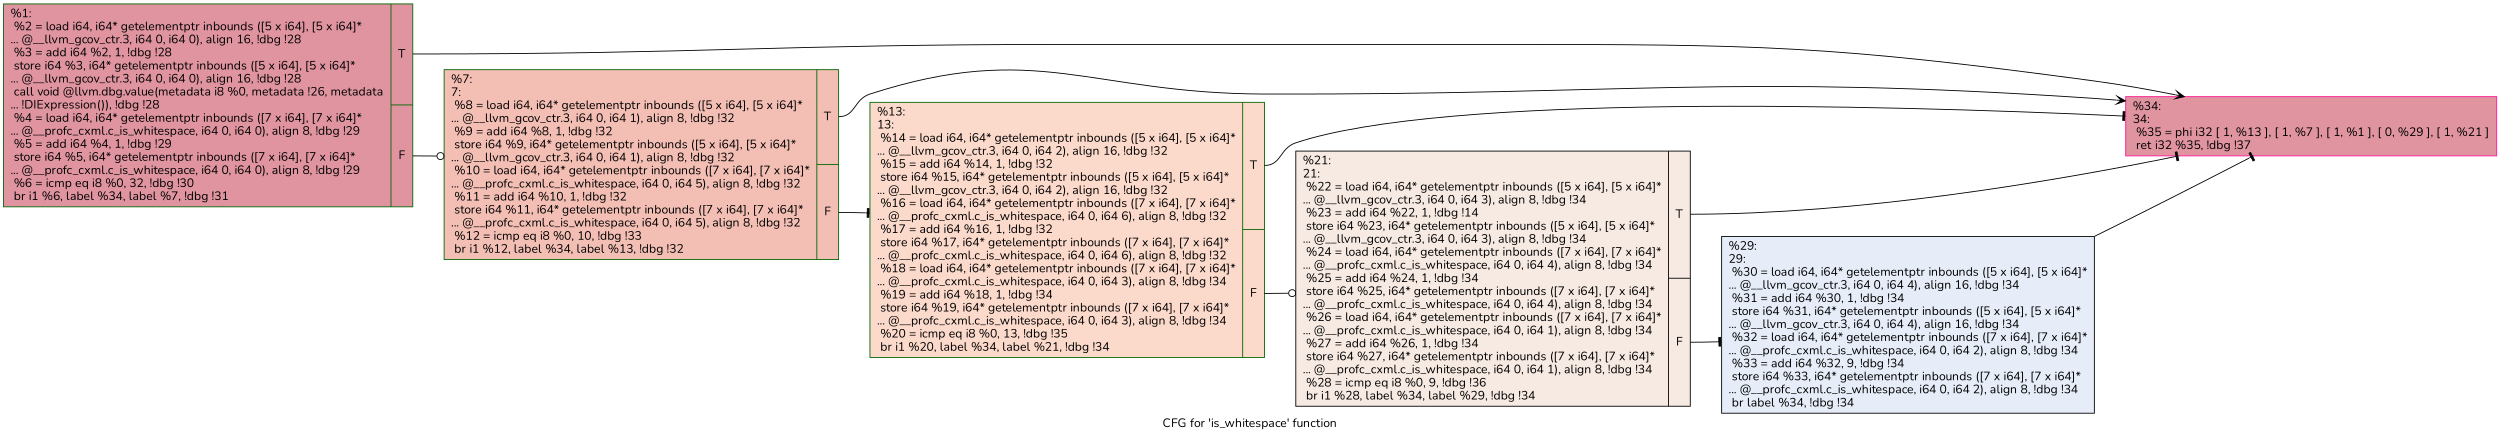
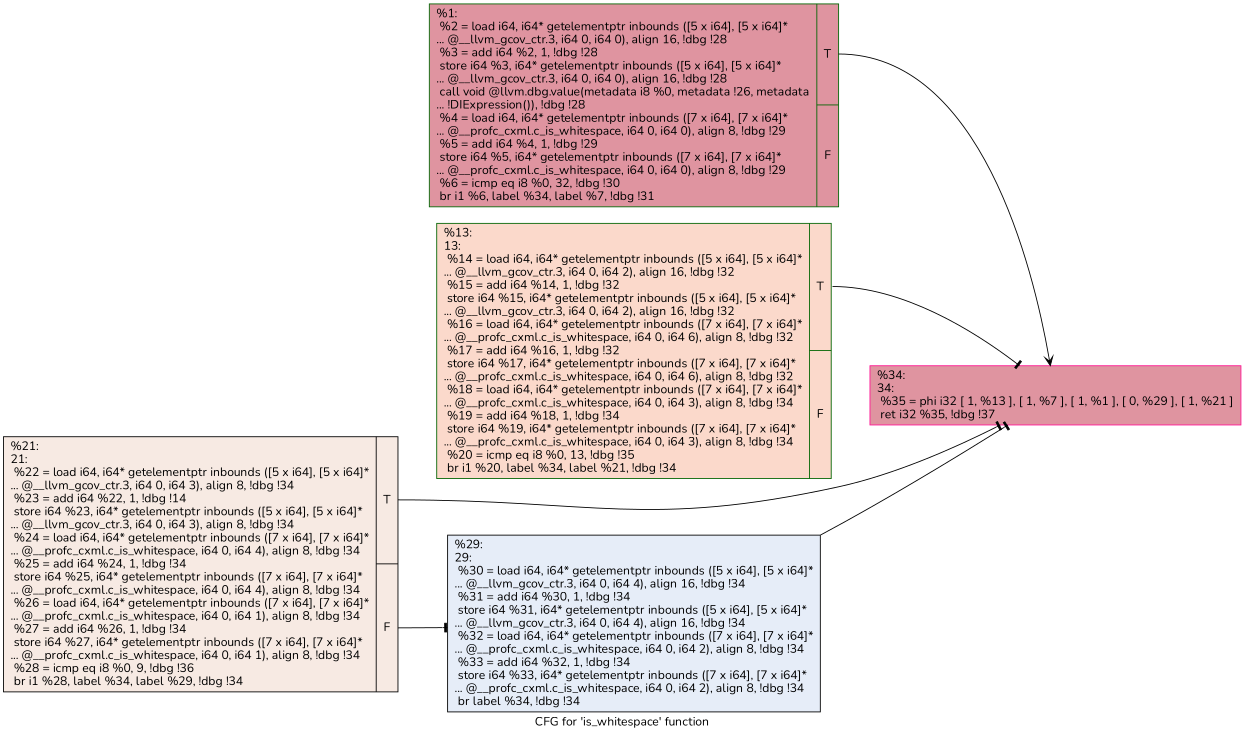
  digraph {
    fontname=Nunito
    label="CFG for 'is_whitespace' function"
    rankdir=LR
    node [color=darkgreen fillcolor="#b70d2870" fontname=Nunito shape=record style=filled]
    edge [arrowhead=tee fontname=Nunito tailport=s0]
    n1 [label="{%1:\l  %2 = load i64, i64* getelementptr inbounds ([5 x i64], [5 x i64]*\l... @__llvm_gcov_ctr.3, i64 0, i64 0), align 16, !dbg !28\l  %3 = add i64 %2, 1, !dbg !28\l  store i64 %3, i64* getelementptr inbounds ([5 x i64], [5 x i64]*\l... @__llvm_gcov_ctr.3, i64 0, i64 0), align 16, !dbg !28\l  call void @llvm.dbg.value(metadata i8 %0, metadata !26, metadata\l... !DIExpression()), !dbg !28\l  %4 = load i64, i64* getelementptr inbounds ([7 x i64], [7 x i64]*\l... @__profc_cxml.c_is_whitespace, i64 0, i64 0), align 8, !dbg !29\l  %5 = add i64 %4, 1, !dbg !29\l  store i64 %5, i64* getelementptr inbounds ([7 x i64], [7 x i64]*\l... @__profc_cxml.c_is_whitespace, i64 0, i64 0), align 8, !dbg !29\l  %6 = icmp eq i8 %0, 32, !dbg !30\l  br i1 %6, label %34, label %7, !dbg !31\l|{<s0>T|<s1>F}}"]
    n2 [color=deeppink label="{%34:\l34:                                               \l  %35 = phi i32 [ 1, %13 ], [ 1, %7 ], [ 1, %1 ], [ 0, %29 ], [ 1, %21 ]\l  ret i32 %35, !dbg !37\l}"]
-   n3 [fillcolor="#e36c5570" label="{%7:\l7:                                                \l  %8 = load i64, i64* getelementptr inbounds ([5 x i64], [5 x i64]*\l... @__llvm_gcov_ctr.3, i64 0, i64 1), align 8, !dbg !32\l  %9 = add i64 %8, 1, !dbg !32\l  store i64 %9, i64* getelementptr inbounds ([5 x i64], [5 x i64]*\l... @__llvm_gcov_ctr.3, i64 0, i64 1), align 8, !dbg !32\l  %10 = load i64, i64* getelementptr inbounds ([7 x i64], [7 x i64]*\l... @__profc_cxml.c_is_whitespace, i64 0, i64 5), align 8, !dbg !32\l  %11 = add i64 %10, 1, !dbg !32\l  store i64 %11, i64* getelementptr inbounds ([7 x i64], [7 x i64]*\l... @__profc_cxml.c_is_whitespace, i64 0, i64 5), align 8, !dbg !32\l  %12 = icmp eq i8 %0, 10, !dbg !33\l  br i1 %12, label %34, label %13, !dbg !32\l|{<s0>T|<s1>F}}"]
    n4 [fillcolor="#f7a88970" label="{%13:\l13:                                               \l  %14 = load i64, i64* getelementptr inbounds ([5 x i64], [5 x i64]*\l... @__llvm_gcov_ctr.3, i64 0, i64 2), align 16, !dbg !32\l  %15 = add i64 %14, 1, !dbg !32\l  store i64 %15, i64* getelementptr inbounds ([5 x i64], [5 x i64]*\l... @__llvm_gcov_ctr.3, i64 0, i64 2), align 16, !dbg !32\l  %16 = load i64, i64* getelementptr inbounds ([7 x i64], [7 x i64]*\l... @__profc_cxml.c_is_whitespace, i64 0, i64 6), align 8, !dbg !32\l  %17 = add i64 %16, 1, !dbg !32\l  store i64 %17, i64* getelementptr inbounds ([7 x i64], [7 x i64]*\l... @__profc_cxml.c_is_whitespace, i64 0, i64 6), align 8, !dbg !32\l  %18 = load i64, i64* getelementptr inbounds ([7 x i64], [7 x i64]*\l... @__profc_cxml.c_is_whitespace, i64 0, i64 3), align 8, !dbg !34\l  %19 = add i64 %18, 1, !dbg !34\l  store i64 %19, i64* getelementptr inbounds ([7 x i64], [7 x i64]*\l... @__profc_cxml.c_is_whitespace, i64 0, i64 3), align 8, !dbg !34\l  %20 = icmp eq i8 %0, 13, !dbg !35\l  br i1 %20, label %34, label %21, !dbg !34\l|{<s0>T|<s1>F}}"]
    n5 [color=black fillcolor="#eed0c070" label="{%21:\l21:                                               \l  %22 = load i64, i64* getelementptr inbounds ([5 x i64], [5 x i64]*\l... @__llvm_gcov_ctr.3, i64 0, i64 3), align 8, !dbg !34\l  %23 = add i64 %22, 1, !dbg !14\l  store i64 %23, i64* getelementptr inbounds ([5 x i64], [5 x i64]*\l... @__llvm_gcov_ctr.3, i64 0, i64 3), align 8, !dbg !34\l  %24 = load i64, i64* getelementptr inbounds ([7 x i64], [7 x i64]*\l... @__profc_cxml.c_is_whitespace, i64 0, i64 4), align 8, !dbg !34\l  %25 = add i64 %24, 1, !dbg !34\l  store i64 %25, i64* getelementptr inbounds ([7 x i64], [7 x i64]*\l... @__profc_cxml.c_is_whitespace, i64 0, i64 4), align 8, !dbg !34\l  %26 = load i64, i64* getelementptr inbounds ([7 x i64], [7 x i64]*\l... @__profc_cxml.c_is_whitespace, i64 0, i64 1), align 8, !dbg !34\l  %27 = add i64 %26, 1, !dbg !34\l  store i64 %27, i64* getelementptr inbounds ([7 x i64], [7 x i64]*\l... @__profc_cxml.c_is_whitespace, i64 0, i64 1), align 8, !dbg !34\l  %28 = icmp eq i8 %0, 9, !dbg !36\l  br i1 %28, label %34, label %29, !dbg !34\l|{<s0>T|<s1>F}}"]
-   n6 [color=black fillcolor="#c7d7f070" label="{%29:\l29:                                               \l  %30 = load i64, i64* getelementptr inbounds ([5 x i64], [5 x i64]*\l... @__llvm_gcov_ctr.3, i64 0, i64 4), align 16, !dbg !34\l  %31 = add i64 %30, 1, !dbg !34\l  store i64 %31, i64* getelementptr inbounds ([5 x i64], [5 x i64]*\l... @__llvm_gcov_ctr.3, i64 0, i64 4), align 16, !dbg !34\l  %32 = load i64, i64* getelementptr inbounds ([7 x i64], [7 x i64]*\l... @__profc_cxml.c_is_whitespace, i64 0, i64 2), align 8, !dbg !34\l  %33 = add i64 %32, 9, !dbg !34\l  store i64 %33, i64* getelementptr inbounds ([7 x i64], [7 x i64]*\l... @__profc_cxml.c_is_whitespace, i64 0, i64 2), align 8, !dbg !34\l  br label %34, !dbg !34\l}"]
+   n6 [color=black fillcolor="#c7d7f070" label="{%29:\l29:                                               \l  %30 = load i64, i64* getelementptr inbounds ([5 x i64], [5 x i64]*\l... @__llvm_gcov_ctr.3, i64 0, i64 4), align 16, !dbg !34\l  %31 = add i64 %30, 1, !dbg !34\l  store i64 %31, i64* getelementptr inbounds ([5 x i64], [5 x i64]*\l... @__llvm_gcov_ctr.3, i64 0, i64 4), align 16, !dbg !34\l  %32 = load i64, i64* getelementptr inbounds ([7 x i64], [7 x i64]*\l... @__profc_cxml.c_is_whitespace, i64 0, i64 2), align 8, !dbg !34\l  %33 = add i64 %32, 1, !dbg !34\l  store i64 %33, i64* getelementptr inbounds ([7 x i64], [7 x i64]*\l... @__profc_cxml.c_is_whitespace, i64 0, i64 2), align 8, !dbg !34\l  br label %34, !dbg !34\l}"]
    n1 -> n2 [arrowhead=vee]
-   n1 -> n3 [arrowhead=odot tailport=s1]
-   n3 -> n2 [arrowhead=vee]
-   n3 -> n4 [tailport=s1]
    n4 -> n2
-   n4 -> n5 [arrowhead=odot tailport=s1]
    n5 -> n2
    n5 -> n6 [tailport=s1]
    n6 -> n2
  }
